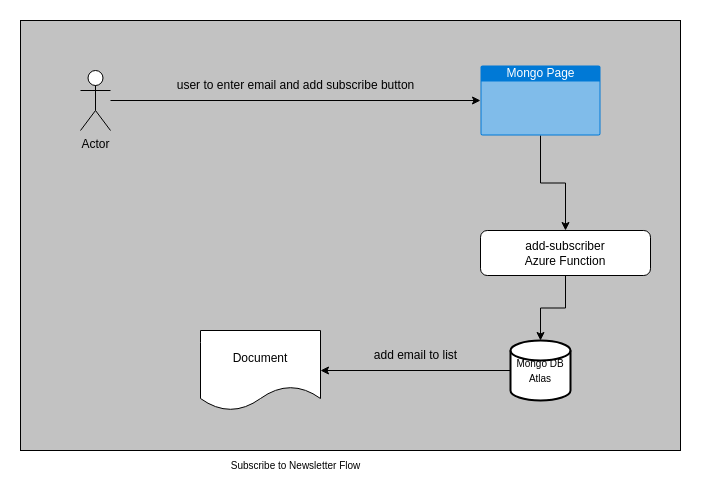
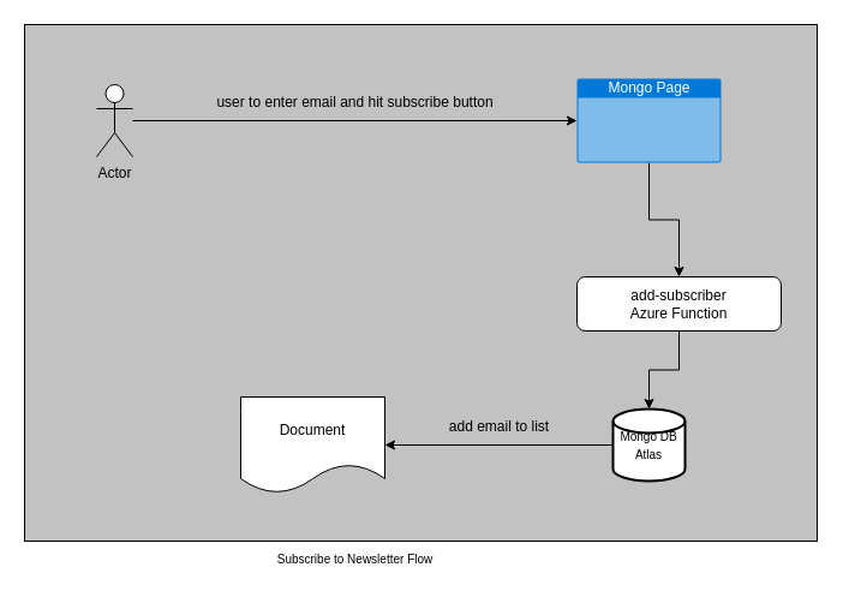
  <mxCell id="0" />
  <mxCell id="1" parent="0" />
  <mxCell id="2" value="" style="rounded=0;whiteSpace=wrap;html=1;fontSize=10;fillColor=#C2C2C2;" vertex="1" parent="1"><mxGeometry y="20" width="660" height="430" as="geometry" x="20" /></mxCell>
  <mxCell id="3" style="edgeStyle=orthogonalEdgeStyle;rounded=0;orthogonalLoop=1;jettySize=auto;html=1;" edge="1" parent="1" source="4" target="6"><mxGeometry relative="1" as="geometry" /></mxCell>
  <mxCell id="4" value="Actor" style="shape=umlActor;verticalLabelPosition=bottom;verticalAlign=top;html=1;outlineConnect=0;" vertex="1" parent="1"><mxGeometry x="80" y="70" width="30" height="60" as="geometry" /></mxCell>
  <mxCell id="5" style="edgeStyle=orthogonalEdgeStyle;rounded=0;orthogonalLoop=1;jettySize=auto;html=1;entryX=0.5;entryY=0;entryDx=0;entryDy=0;" edge="1" parent="1" source="6" target="9"><mxGeometry relative="1" as="geometry" /></mxCell>
  <mxCell id="6" value="Mongo Page" style="html=1;strokeColor=none;fillColor=#0079D6;labelPosition=center;verticalLabelPosition=middle;verticalAlign=top;align=center;fontSize=12;outlineConnect=0;spacingTop=-6;fontColor=#FFFFFF;sketch=0;shape=mxgraph.sitemap.page;" vertex="1" parent="1"><mxGeometry x="480" y="65" width="120" height="70" as="geometry" /></mxCell>
- <mxCell id="7" value="user to enter email and add subscribe button" style="text;html=1;align=center;verticalAlign=middle;resizable=0;points=[];autosize=1;strokeColor=none;fillColor=none;" vertex="1" parent="1"><mxGeometry x="170" y="70" width="250" height="30" as="geometry" /></mxCell>
+ <mxCell id="7" value="user to enter email and hit subscribe button" style="text;html=1;align=center;verticalAlign=middle;resizable=0;points=[];autosize=1;strokeColor=none;fillColor=none;" vertex="1" parent="1"><mxGeometry x="170" y="70" width="250" height="30" as="geometry" /></mxCell>
  <mxCell id="8" style="edgeStyle=orthogonalEdgeStyle;rounded=0;orthogonalLoop=1;jettySize=auto;html=1;entryX=0.5;entryY=0;entryDx=0;entryDy=0;entryPerimeter=0;" edge="1" parent="1" source="9" target="11"><mxGeometry relative="1" as="geometry" /></mxCell>
  <mxCell id="9" value="add-subscriber&lt;br&gt;Azure Function" style="rounded=1;whiteSpace=wrap;html=1;" vertex="1" parent="1"><mxGeometry x="480" y="230" width="170" height="45" as="geometry" /></mxCell>
  <mxCell id="10" style="edgeStyle=orthogonalEdgeStyle;rounded=0;orthogonalLoop=1;jettySize=auto;html=1;entryX=1;entryY=0.5;entryDx=0;entryDy=0;fontSize=10;" edge="1" parent="1" source="11" target="12"><mxGeometry relative="1" as="geometry" /></mxCell>
  <mxCell id="11" value="&lt;font style=&quot;font-size: 10px;&quot;&gt;Mongo DB&lt;br&gt;Atlas&lt;/font&gt;" style="strokeWidth=2;html=1;shape=mxgraph.flowchart.database;whiteSpace=wrap;" vertex="1" parent="1"><mxGeometry x="510" y="340" width="60" height="60" as="geometry" /></mxCell>
  <mxCell id="12" value="Document" style="shape=document;whiteSpace=wrap;html=1;boundedLbl=1;" vertex="1" parent="1"><mxGeometry x="200" y="330" width="120" height="80" as="geometry" /></mxCell>
  <mxCell id="13" value="add email to list" style="text;html=1;align=center;verticalAlign=middle;resizable=0;points=[];autosize=1;strokeColor=none;fillColor=none;" vertex="1" parent="1"><mxGeometry x="360" y="340" width="110" height="30" as="geometry" /></mxCell>
  <mxCell id="14" value="Subscribe to Newsletter Flow" style="text;html=1;align=center;verticalAlign=middle;resizable=0;points=[];autosize=1;strokeColor=none;fillColor=none;fontSize=10;" vertex="1" parent="1"><mxGeometry x="220" y="450" width="150" height="30" as="geometry" /></mxCell>
